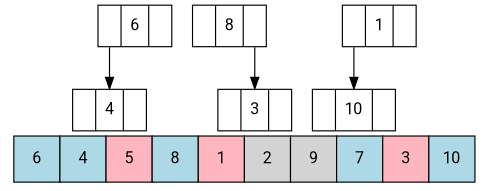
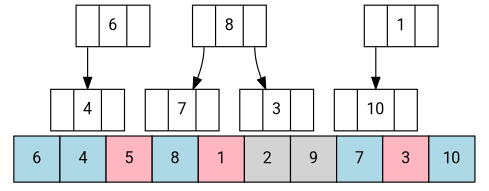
  digraph {
    fontname=Roboto
    label=<<table border="0" cellspacing="0">         <tr>         <td port="arr0" width="40" height="40" bgcolor="lightblue" border="1">6</td>         <td port="arr1" width="40" height="40" bgcolor="lightblue" border="1">4</td>         <td port="arr2" width="40" height="40" bgcolor="lightpink" border="1">5</td>         <td port="arr3" width="40" height="40" bgcolor="lightblue" border="1">8</td>         <td port="arr4" width="40" height="40" bgcolor="lightpink" border="1">1</td>         <td port="arr5" width="40" height="40" bgcolor="lightgray" border="1">2</td>         <td port="arr6" width="40" height="40" bgcolor="lightgray" border="1">9</td>         <td port="arr7" width="40" height="40" bgcolor="lightblue" border="1">7</td>         <td port="arr8" width="40" height="40" bgcolor="lightpink" border="1">3</td>         <td port="arr9" width="40" height="40" bgcolor="lightblue" border="1">10</td>         </tr>         </table>>
    shape=none
    node [fontname=Roboto shape=record]
    edge [fontname=Roboto tailport=l]
    n1 [label="<l> | <v> 6 | <r>"]
    n2 [label="<l> | <v> 4 | <r>"]
    n3 [label="<l> | <v> 8 | <r>"]
+   n4 [label="<l> | <v> 7 | <r>"]
    n5 [label="<l> | <v> 3 | <r>"]
    n6 [label="<l> | <v> 1 | <r>"]
    n7 [label="<l> | <v> 10 | <r>"]
    n1 -> n2
+   n3 -> n4
    n3 -> n5 [tailport=r]
    n6 -> n7
  }
